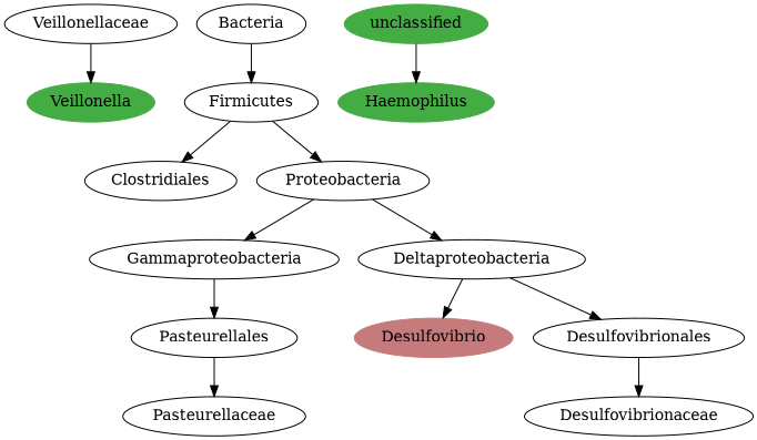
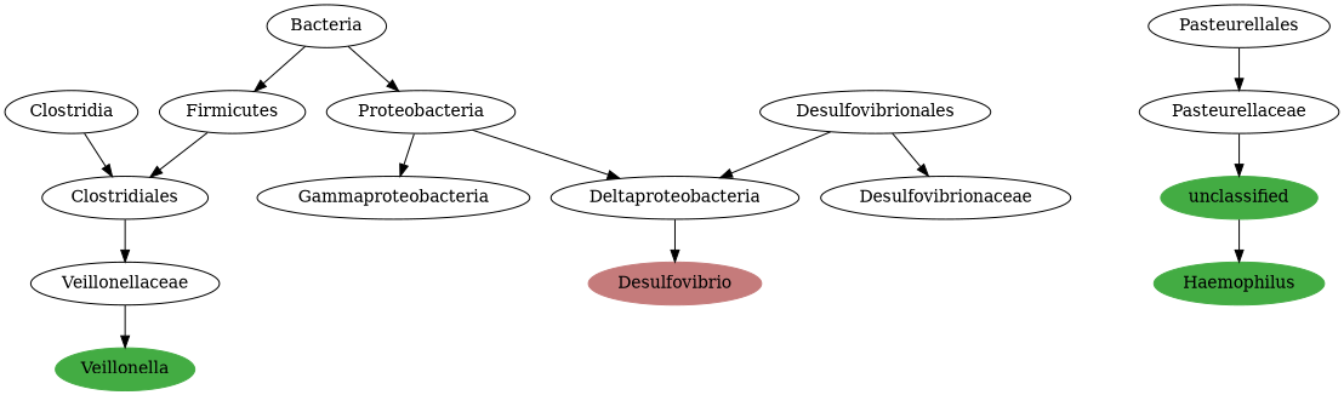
  digraph {
    n1 [color="#43AC43" label=Veillonella style=filled]
    n2 [label=Veillonellaceae]
    n3 [label=Clostridiales]
+   n4 [label=Clostridia]
    n5 [label=Firmicutes]
    n6 [label=Bacteria]
    n7 [label=Proteobacteria]
    n8 [label=Gammaproteobacteria]
    n9 [label=Deltaproteobacteria]
    n10 [color="#43AC43" label=Haemophilus style=filled]
    n11 [label=Pasteurellaceae]
    n12 [color="#43AC43" label=unclassified style=filled]
    n13 [label=Pasteurellales]
    n14 [color="#C57B7B" label=Desulfovibrio style=filled]
    n15 [label=Desulfovibrionales]
    n16 [label=Desulfovibrionaceae]
    n2 -> n1
+   n3 -> n2
+   n4 -> n3
    n5 -> n3
    n6 -> n5
-   n5 -> n7
+   n6 -> n7
    n7 -> n8
    n7 -> n9
-   n8 -> n13
    n9 -> n14
-   n9 -> n15
+   n15 -> n9
+   n11 -> n12
    n12 -> n10
    n13 -> n11
    n15 -> n16
  }
